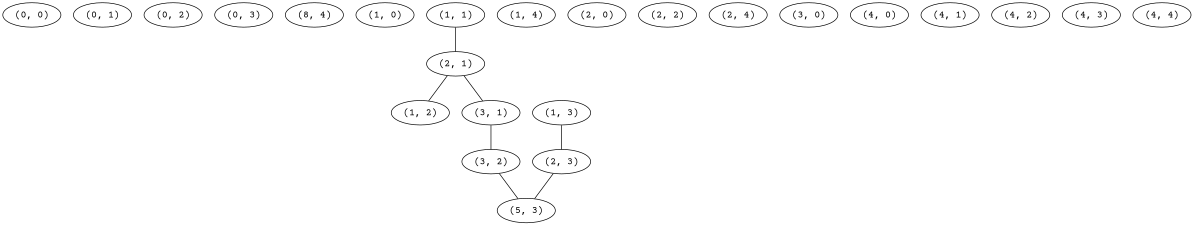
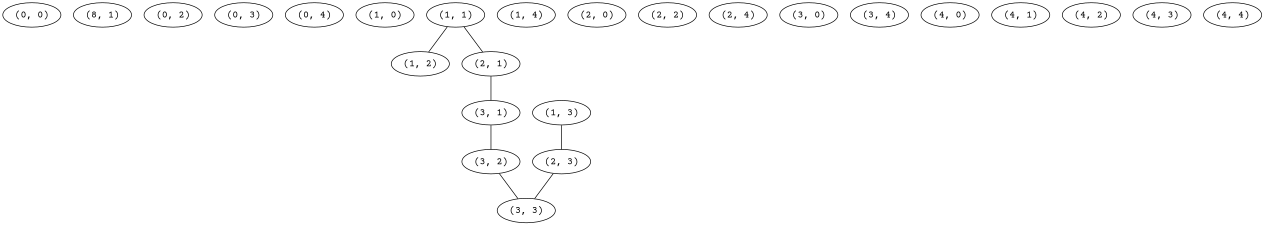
  strict graph {
    fontname="Courier Prime"
    node [fontname="Courier Prime"]
    edge [fontname="Courier Prime"]
    "(0, 0)" [tile="Tile(row=0, col=0, pipe=Pipe(name='.', connections=Connections(north=False, south=False, east=False, west=False)), is_not_dot=False, start_tile=False)"]
-   "(0, 1)" [tile="Tile(row=0, col=1, pipe=Pipe(name='.', connections=Connections(north=False, south=False, east=False, west=False)), is_not_dot=False, start_tile=False)"]
+   "(0, 1)" [tile="Tile(row=0, col=1, pipe=Pipe(name='.', connections=Connections(north=False, south=False, east=False, west=False)), is_not_dot=False, start_tile=False)" label="(8, 1)"]
    "(0, 2)" [tile="Tile(row=0, col=2, pipe=Pipe(name='.', connections=Connections(north=False, south=False, east=False, west=False)), is_not_dot=False, start_tile=False)"]
    "(0, 3)" [tile="Tile(row=0, col=3, pipe=Pipe(name='.', connections=Connections(north=False, south=False, east=False, west=False)), is_not_dot=False, start_tile=False)"]
-   "(0, 4)" [tile="Tile(row=0, col=4, pipe=Pipe(name='.', connections=Connections(north=False, south=False, east=False, west=False)), is_not_dot=False, start_tile=False)" label="(8, 4)"]
+   "(0, 4)" [tile="Tile(row=0, col=4, pipe=Pipe(name='.', connections=Connections(north=False, south=False, east=False, west=False)), is_not_dot=False, start_tile=False)"]
    "(1, 0)" [tile="Tile(row=1, col=0, pipe=Pipe(name='.', connections=Connections(north=False, south=False, east=False, west=False)), is_not_dot=False, start_tile=False)"]
    "(1, 1)" [tile="Tile(row=1, col=1, pipe=Pipe(name='F', connections=Connections(north=False, south=True, east=True, west=False)), is_not_dot=True, start_tile=True)"]
    "(1, 2)" [tile="Tile(row=1, col=2, pipe=Pipe(name='-', connections=Connections(north=False, south=False, east=True, west=True)), is_not_dot=True, start_tile=False)"]
    "(2, 1)" [tile="Tile(row=2, col=1, pipe=Pipe(name='|', connections=Connections(north=True, south=True, east=False, west=False)), is_not_dot=True, start_tile=False)"]
    "(3, 1)" [tile="Tile(row=3, col=1, pipe=Pipe(name='L', connections=Connections(north=True, south=False, east=True, west=False)), is_not_dot=True, start_tile=False)"]
    "(1, 3)" [tile="Tile(row=1, col=3, pipe=Pipe(name='7', connections=Connections(north=False, south=True, east=False, west=True)), is_not_dot=True, start_tile=False)"]
    "(2, 3)" [tile="Tile(row=2, col=3, pipe=Pipe(name='|', connections=Connections(north=True, south=True, east=False, west=False)), is_not_dot=True, start_tile=False)"]
    "(3, 2)" [tile="Tile(row=3, col=2, pipe=Pipe(name='-', connections=Connections(north=False, south=False, east=True, west=True)), is_not_dot=True, start_tile=False)"]
-   "(3, 3)" [tile="Tile(row=3, col=3, pipe=Pipe(name='J', connections=Connections(north=True, south=False, east=False, west=True)), is_not_dot=True, start_tile=False)" label="(5, 3)"]
+   "(3, 3)" [tile="Tile(row=3, col=3, pipe=Pipe(name='J', connections=Connections(north=True, south=False, east=False, west=True)), is_not_dot=True, start_tile=False)"]
    "(1, 4)" [tile="Tile(row=1, col=4, pipe=Pipe(name='.', connections=Connections(north=False, south=False, east=False, west=False)), is_not_dot=False, start_tile=False)"]
    "(2, 0)" [tile="Tile(row=2, col=0, pipe=Pipe(name='.', connections=Connections(north=False, south=False, east=False, west=False)), is_not_dot=False, start_tile=False)"]
    "(2, 2)" [tile="Tile(row=2, col=2, pipe=Pipe(name='.', connections=Connections(north=False, south=False, east=False, west=False)), is_not_dot=False, start_tile=False)"]
    "(2, 4)" [tile="Tile(row=2, col=4, pipe=Pipe(name='.', connections=Connections(north=False, south=False, east=False, west=False)), is_not_dot=False, start_tile=False)"]
    "(3, 0)" [tile="Tile(row=3, col=0, pipe=Pipe(name='.', connections=Connections(north=False, south=False, east=False, west=False)), is_not_dot=False, start_tile=False)"]
+   "(3, 4)" [tile="Tile(row=3, col=4, pipe=Pipe(name='.', connections=Connections(north=False, south=False, east=False, west=False)), is_not_dot=False, start_tile=False)"]
    "(4, 0)" [tile="Tile(row=4, col=0, pipe=Pipe(name='.', connections=Connections(north=False, south=False, east=False, west=False)), is_not_dot=False, start_tile=False)"]
    "(4, 1)" [tile="Tile(row=4, col=1, pipe=Pipe(name='.', connections=Connections(north=False, south=False, east=False, west=False)), is_not_dot=False, start_tile=False)"]
    "(4, 2)" [tile="Tile(row=4, col=2, pipe=Pipe(name='.', connections=Connections(north=False, south=False, east=False, west=False)), is_not_dot=False, start_tile=False)"]
    "(4, 3)" [tile="Tile(row=4, col=3, pipe=Pipe(name='.', connections=Connections(north=False, south=False, east=False, west=False)), is_not_dot=False, start_tile=False)"]
    "(4, 4)" [tile="Tile(row=4, col=4, pipe=Pipe(name='.', connections=Connections(north=False, south=False, east=False, west=False)), is_not_dot=False, start_tile=False)"]
-   "(2, 1)" -- "(1, 2)"
+   "(1, 1)" -- "(1, 2)"
    "(1, 1)" -- "(2, 1)"
    "(2, 1)" -- "(3, 1)"
    "(3, 1)" -- "(3, 2)"
    "(1, 3)" -- "(2, 3)"
    "(2, 3)" -- "(3, 3)"
    "(3, 2)" -- "(3, 3)"
  }
